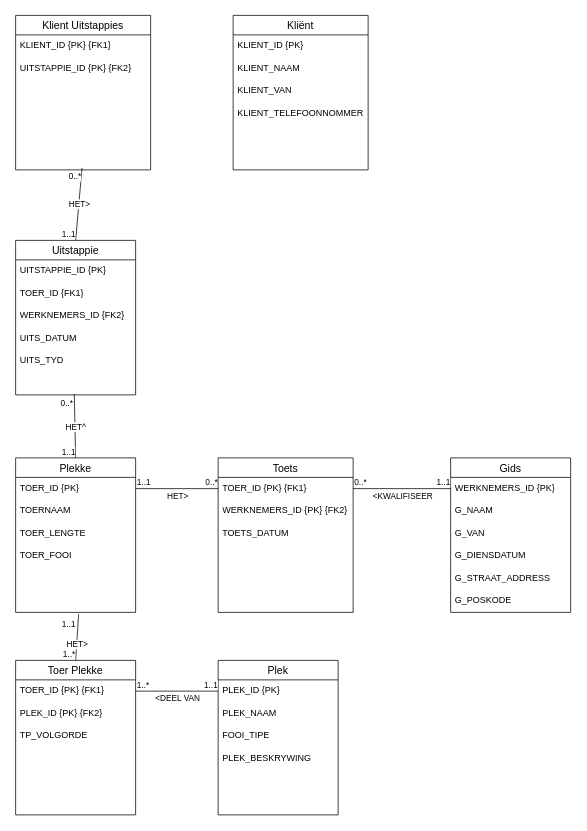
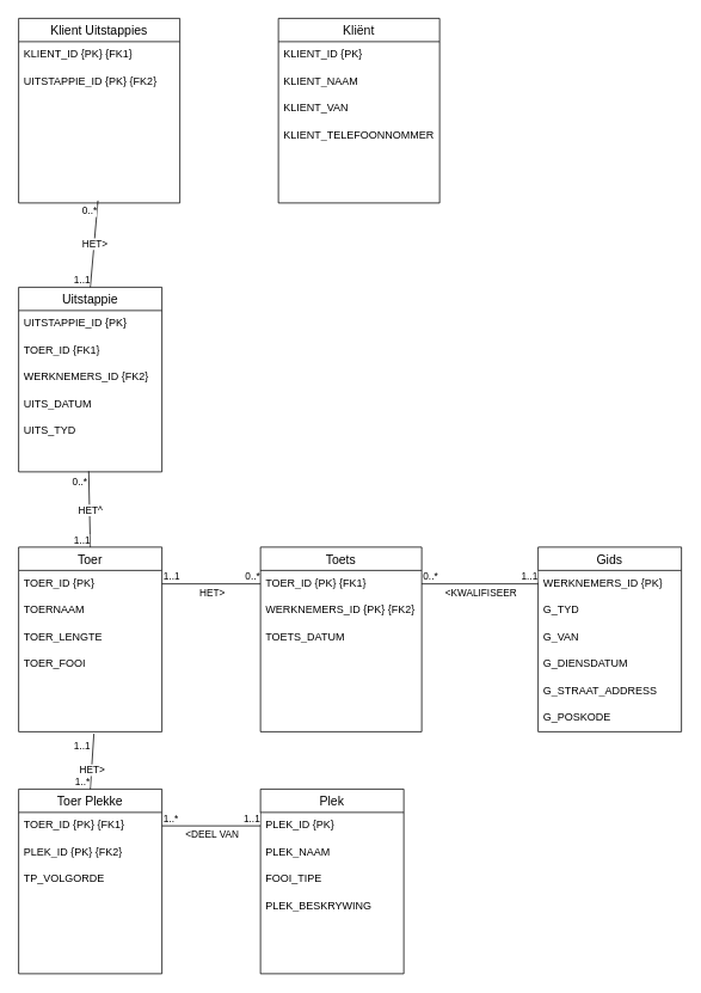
  <mxCell id="0" />
  <mxCell id="1" parent="0" />
  <mxCell id="2" value="" style="endArrow=none;html=1;rounded=0;startFill=0;exitX=1;exitY=0.5;exitDx=0;exitDy=0;entryX=0;entryY=0.5;entryDx=0;entryDy=0;" edge="1" parent="1" source="7" target="21"><mxGeometry relative="1" as="geometry"><mxPoint x="130" y="30" as="sourcePoint" /><mxPoint x="290" y="30" as="targetPoint" /></mxGeometry></mxCell>
  <mxCell id="3" value="HET&amp;gt;" style="edgeLabel;resizable=0;html=1;;align=center;verticalAlign=middle;" connectable="0" vertex="1" parent="2"><mxGeometry relative="1" as="geometry"><mxPoint y="9" as="offset" /></mxGeometry></mxCell>
  <mxCell id="4" value="1..1" style="edgeLabel;resizable=0;html=1;;align=left;verticalAlign=bottom;" connectable="0" vertex="1" parent="2"><mxGeometry x="-1" relative="1" as="geometry" /></mxCell>
  <mxCell id="5" value="0..*" style="edgeLabel;resizable=0;html=1;;align=right;verticalAlign=bottom;" connectable="0" vertex="1" parent="2"><mxGeometry x="1" relative="1" as="geometry" /></mxCell>
- <mxCell id="6" value="Plekke" style="swimlane;fontStyle=0;childLayout=stackLayout;horizontal=1;startSize=26;horizontalStack=0;resizeParent=1;resizeParentMax=0;resizeLast=0;collapsible=1;marginBottom=0;align=center;fontSize=14;" vertex="1" parent="1"><mxGeometry x="20" y="610" width="160" height="206" as="geometry" /></mxCell>
+ <mxCell id="6" value="Toer" style="swimlane;fontStyle=0;childLayout=stackLayout;horizontal=1;startSize=26;horizontalStack=0;resizeParent=1;resizeParentMax=0;resizeLast=0;collapsible=1;marginBottom=0;align=center;fontSize=14;" vertex="1" parent="1"><mxGeometry x="20" y="610" width="160" height="206" as="geometry" /></mxCell>
  <mxCell id="7" value="TOER_ID {PK}" style="text;strokeColor=none;fillColor=none;spacingLeft=4;spacingRight=4;overflow=hidden;rotatable=0;points=[[0,0.5],[1,0.5]];portConstraint=eastwest;fontSize=12;whiteSpace=wrap;html=1;" vertex="1" parent="6"><mxGeometry y="26" width="160" height="30" as="geometry" /></mxCell>
  <mxCell id="8" value="TOERNAAM" style="text;strokeColor=none;fillColor=none;spacingLeft=4;spacingRight=4;overflow=hidden;rotatable=0;points=[[0,0.5],[1,0.5]];portConstraint=eastwest;fontSize=12;whiteSpace=wrap;html=1;" vertex="1" parent="6"><mxGeometry y="56" width="160" height="30" as="geometry" /></mxCell>
  <mxCell id="9" value="TOER_LENGTE" style="text;strokeColor=none;fillColor=none;spacingLeft=4;spacingRight=4;overflow=hidden;rotatable=0;points=[[0,0.5],[1,0.5]];portConstraint=eastwest;fontSize=12;whiteSpace=wrap;html=1;" vertex="1" parent="6"><mxGeometry y="86" width="160" height="30" as="geometry" /></mxCell>
  <mxCell id="10" value="TOER_FOOI" style="text;strokeColor=none;fillColor=none;spacingLeft=4;spacingRight=4;overflow=hidden;rotatable=0;points=[[0,0.5],[1,0.5]];portConstraint=eastwest;fontSize=12;whiteSpace=wrap;html=1;" vertex="1" parent="6"><mxGeometry y="116" width="160" height="30" as="geometry" /></mxCell>
  <mxCell id="11" style="text;strokeColor=none;fillColor=none;spacingLeft=4;spacingRight=4;overflow=hidden;rotatable=0;points=[[0,0.5],[1,0.5]];portConstraint=eastwest;fontSize=12;whiteSpace=wrap;html=1;" vertex="1" parent="6"><mxGeometry y="146" width="160" height="30" as="geometry" /></mxCell>
  <mxCell id="12" style="text;strokeColor=none;fillColor=none;spacingLeft=4;spacingRight=4;overflow=hidden;rotatable=0;points=[[0,0.5],[1,0.5]];portConstraint=eastwest;fontSize=12;whiteSpace=wrap;html=1;" vertex="1" parent="6"><mxGeometry y="176" width="160" height="30" as="geometry" /></mxCell>
  <mxCell id="13" value="Gids" style="swimlane;fontStyle=0;childLayout=stackLayout;horizontal=1;startSize=26;horizontalStack=0;resizeParent=1;resizeParentMax=0;resizeLast=0;collapsible=1;marginBottom=0;align=center;fontSize=14;" vertex="1" parent="1"><mxGeometry x="600" y="610" width="160" height="206" as="geometry" /></mxCell>
  <mxCell id="14" value="WERKNEMERS_ID {PK}" style="text;strokeColor=none;fillColor=none;spacingLeft=4;spacingRight=4;overflow=hidden;rotatable=0;points=[[0,0.5],[1,0.5]];portConstraint=eastwest;fontSize=12;whiteSpace=wrap;html=1;" vertex="1" parent="13"><mxGeometry y="26" width="160" height="30" as="geometry" /></mxCell>
- <mxCell id="15" value="G_NAAM" style="text;strokeColor=none;fillColor=none;spacingLeft=4;spacingRight=4;overflow=hidden;rotatable=0;points=[[0,0.5],[1,0.5]];portConstraint=eastwest;fontSize=12;whiteSpace=wrap;html=1;" vertex="1" parent="13"><mxGeometry y="56" width="160" height="30" as="geometry" /></mxCell>
+ <mxCell id="15" value="G_TYD" style="text;strokeColor=none;fillColor=none;spacingLeft=4;spacingRight=4;overflow=hidden;rotatable=0;points=[[0,0.5],[1,0.5]];portConstraint=eastwest;fontSize=12;whiteSpace=wrap;html=1;" vertex="1" parent="13"><mxGeometry y="56" width="160" height="30" as="geometry" /></mxCell>
  <mxCell id="16" value="G_VAN" style="text;strokeColor=none;fillColor=none;spacingLeft=4;spacingRight=4;overflow=hidden;rotatable=0;points=[[0,0.5],[1,0.5]];portConstraint=eastwest;fontSize=12;whiteSpace=wrap;html=1;" vertex="1" parent="13"><mxGeometry y="86" width="160" height="30" as="geometry" /></mxCell>
  <mxCell id="17" value="G_DIENSDATUM" style="text;strokeColor=none;fillColor=none;spacingLeft=4;spacingRight=4;overflow=hidden;rotatable=0;points=[[0,0.5],[1,0.5]];portConstraint=eastwest;fontSize=12;whiteSpace=wrap;html=1;" vertex="1" parent="13"><mxGeometry y="116" width="160" height="30" as="geometry" /></mxCell>
  <mxCell id="18" value="G_STRAAT_ADDRESS" style="text;strokeColor=none;fillColor=none;spacingLeft=4;spacingRight=4;overflow=hidden;rotatable=0;points=[[0,0.5],[1,0.5]];portConstraint=eastwest;fontSize=12;whiteSpace=wrap;html=1;" vertex="1" parent="13"><mxGeometry y="146" width="160" height="30" as="geometry" /></mxCell>
  <mxCell id="19" value="G_POSKODE" style="text;strokeColor=none;fillColor=none;spacingLeft=4;spacingRight=4;overflow=hidden;rotatable=0;points=[[0,0.5],[1,0.5]];portConstraint=eastwest;fontSize=12;whiteSpace=wrap;html=1;" vertex="1" parent="13"><mxGeometry y="176" width="160" height="30" as="geometry" /></mxCell>
  <mxCell id="20" value="Toets" style="swimlane;fontStyle=0;childLayout=stackLayout;horizontal=1;startSize=26;horizontalStack=0;resizeParent=1;resizeParentMax=0;resizeLast=0;collapsible=1;marginBottom=0;align=center;fontSize=14;" vertex="1" parent="1"><mxGeometry x="290" y="610" width="180" height="206" as="geometry" /></mxCell>
  <mxCell id="21" value="TOER_ID {PK} {FK1}" style="text;strokeColor=none;fillColor=none;spacingLeft=4;spacingRight=4;overflow=hidden;rotatable=0;points=[[0,0.5],[1,0.5]];portConstraint=eastwest;fontSize=12;whiteSpace=wrap;html=1;" vertex="1" parent="20"><mxGeometry y="26" width="180" height="30" as="geometry" /></mxCell>
  <mxCell id="22" value="WERKNEMERS_ID {PK} {FK2}" style="text;strokeColor=none;fillColor=none;spacingLeft=4;spacingRight=4;overflow=hidden;rotatable=0;points=[[0,0.5],[1,0.5]];portConstraint=eastwest;fontSize=12;whiteSpace=wrap;html=1;" vertex="1" parent="20"><mxGeometry y="56" width="180" height="30" as="geometry" /></mxCell>
  <mxCell id="23" value="TOETS_DATUM" style="text;strokeColor=none;fillColor=none;spacingLeft=4;spacingRight=4;overflow=hidden;rotatable=0;points=[[0,0.5],[1,0.5]];portConstraint=eastwest;fontSize=12;whiteSpace=wrap;html=1;" vertex="1" parent="20"><mxGeometry y="86" width="180" height="30" as="geometry" /></mxCell>
  <mxCell id="24" value="&amp;nbsp;" style="text;strokeColor=none;fillColor=none;spacingLeft=4;spacingRight=4;overflow=hidden;rotatable=0;points=[[0,0.5],[1,0.5]];portConstraint=eastwest;fontSize=12;whiteSpace=wrap;html=1;" vertex="1" parent="20"><mxGeometry y="116" width="180" height="30" as="geometry" /></mxCell>
  <mxCell id="25" style="text;strokeColor=none;fillColor=none;spacingLeft=4;spacingRight=4;overflow=hidden;rotatable=0;points=[[0,0.5],[1,0.5]];portConstraint=eastwest;fontSize=12;whiteSpace=wrap;html=1;" vertex="1" parent="20"><mxGeometry y="146" width="180" height="30" as="geometry" /></mxCell>
  <mxCell id="26" style="text;strokeColor=none;fillColor=none;spacingLeft=4;spacingRight=4;overflow=hidden;rotatable=0;points=[[0,0.5],[1,0.5]];portConstraint=eastwest;fontSize=12;whiteSpace=wrap;html=1;" vertex="1" parent="20"><mxGeometry y="176" width="180" height="30" as="geometry" /></mxCell>
  <mxCell id="27" value="" style="endArrow=none;html=1;rounded=0;startFill=0;exitX=1;exitY=0.5;exitDx=0;exitDy=0;entryX=0;entryY=0.5;entryDx=0;entryDy=0;" edge="1" parent="1" source="21" target="14"><mxGeometry relative="1" as="geometry"><mxPoint x="460" y="111" as="sourcePoint" /><mxPoint x="560" y="111" as="targetPoint" /></mxGeometry></mxCell>
  <mxCell id="28" value="&amp;lt;KWALIFISEER" style="edgeLabel;resizable=0;html=1;;align=center;verticalAlign=middle;" connectable="0" vertex="1" parent="27"><mxGeometry relative="1" as="geometry"><mxPoint y="9" as="offset" /></mxGeometry></mxCell>
  <mxCell id="29" value="0..*" style="edgeLabel;resizable=0;html=1;;align=left;verticalAlign=bottom;" connectable="0" vertex="1" parent="27"><mxGeometry x="-1" relative="1" as="geometry" /></mxCell>
  <mxCell id="30" value="1..1" style="edgeLabel;resizable=0;html=1;;align=right;verticalAlign=bottom;" connectable="0" vertex="1" parent="27"><mxGeometry x="1" relative="1" as="geometry" /></mxCell>
  <mxCell id="31" value="Toer Plekke" style="swimlane;fontStyle=0;childLayout=stackLayout;horizontal=1;startSize=26;horizontalStack=0;resizeParent=1;resizeParentMax=0;resizeLast=0;collapsible=1;marginBottom=0;align=center;fontSize=14;" vertex="1" parent="1"><mxGeometry x="20" y="880" width="160" height="206" as="geometry" /></mxCell>
  <mxCell id="32" value="TOER_ID {PK} {FK1}" style="text;strokeColor=none;fillColor=none;spacingLeft=4;spacingRight=4;overflow=hidden;rotatable=0;points=[[0,0.5],[1,0.5]];portConstraint=eastwest;fontSize=12;whiteSpace=wrap;html=1;" vertex="1" parent="31"><mxGeometry y="26" width="160" height="30" as="geometry" /></mxCell>
  <mxCell id="33" value="PLEK_ID {PK} {FK2}" style="text;strokeColor=none;fillColor=none;spacingLeft=4;spacingRight=4;overflow=hidden;rotatable=0;points=[[0,0.5],[1,0.5]];portConstraint=eastwest;fontSize=12;whiteSpace=wrap;html=1;" vertex="1" parent="31"><mxGeometry y="56" width="160" height="30" as="geometry" /></mxCell>
  <mxCell id="34" value="TP_VOLGORDE" style="text;strokeColor=none;fillColor=none;spacingLeft=4;spacingRight=4;overflow=hidden;rotatable=0;points=[[0,0.5],[1,0.5]];portConstraint=eastwest;fontSize=12;whiteSpace=wrap;html=1;" vertex="1" parent="31"><mxGeometry y="86" width="160" height="30" as="geometry" /></mxCell>
  <mxCell id="35" value="&amp;nbsp;" style="text;strokeColor=none;fillColor=none;spacingLeft=4;spacingRight=4;overflow=hidden;rotatable=0;points=[[0,0.5],[1,0.5]];portConstraint=eastwest;fontSize=12;whiteSpace=wrap;html=1;" vertex="1" parent="31"><mxGeometry y="116" width="160" height="30" as="geometry" /></mxCell>
  <mxCell id="36" style="text;strokeColor=none;fillColor=none;spacingLeft=4;spacingRight=4;overflow=hidden;rotatable=0;points=[[0,0.5],[1,0.5]];portConstraint=eastwest;fontSize=12;whiteSpace=wrap;html=1;" vertex="1" parent="31"><mxGeometry y="146" width="160" height="30" as="geometry" /></mxCell>
  <mxCell id="37" style="text;strokeColor=none;fillColor=none;spacingLeft=4;spacingRight=4;overflow=hidden;rotatable=0;points=[[0,0.5],[1,0.5]];portConstraint=eastwest;fontSize=12;whiteSpace=wrap;html=1;" vertex="1" parent="31"><mxGeometry y="176" width="160" height="30" as="geometry" /></mxCell>
  <mxCell id="38" value="Plek" style="swimlane;fontStyle=0;childLayout=stackLayout;horizontal=1;startSize=26;horizontalStack=0;resizeParent=1;resizeParentMax=0;resizeLast=0;collapsible=1;marginBottom=0;align=center;fontSize=14;" vertex="1" parent="1"><mxGeometry x="290" y="880" width="160" height="206" as="geometry" /></mxCell>
  <mxCell id="39" value="PLEK_ID {PK}" style="text;strokeColor=none;fillColor=none;spacingLeft=4;spacingRight=4;overflow=hidden;rotatable=0;points=[[0,0.5],[1,0.5]];portConstraint=eastwest;fontSize=12;whiteSpace=wrap;html=1;" vertex="1" parent="38"><mxGeometry y="26" width="160" height="30" as="geometry" /></mxCell>
  <mxCell id="40" value="PLEK_NAAM" style="text;strokeColor=none;fillColor=none;spacingLeft=4;spacingRight=4;overflow=hidden;rotatable=0;points=[[0,0.5],[1,0.5]];portConstraint=eastwest;fontSize=12;whiteSpace=wrap;html=1;" vertex="1" parent="38"><mxGeometry y="56" width="160" height="30" as="geometry" /></mxCell>
  <mxCell id="41" value="FOOI_TIPE" style="text;strokeColor=none;fillColor=none;spacingLeft=4;spacingRight=4;overflow=hidden;rotatable=0;points=[[0,0.5],[1,0.5]];portConstraint=eastwest;fontSize=12;whiteSpace=wrap;html=1;" vertex="1" parent="38"><mxGeometry y="86" width="160" height="30" as="geometry" /></mxCell>
  <mxCell id="42" value="PLEK_BESKRYWING" style="text;strokeColor=none;fillColor=none;spacingLeft=4;spacingRight=4;overflow=hidden;rotatable=0;points=[[0,0.5],[1,0.5]];portConstraint=eastwest;fontSize=12;whiteSpace=wrap;html=1;" vertex="1" parent="38"><mxGeometry y="116" width="160" height="30" as="geometry" /></mxCell>
  <mxCell id="43" style="text;strokeColor=none;fillColor=none;spacingLeft=4;spacingRight=4;overflow=hidden;rotatable=0;points=[[0,0.5],[1,0.5]];portConstraint=eastwest;fontSize=12;whiteSpace=wrap;html=1;" vertex="1" parent="38"><mxGeometry y="146" width="160" height="30" as="geometry" /></mxCell>
  <mxCell id="44" style="text;strokeColor=none;fillColor=none;spacingLeft=4;spacingRight=4;overflow=hidden;rotatable=0;points=[[0,0.5],[1,0.5]];portConstraint=eastwest;fontSize=12;whiteSpace=wrap;html=1;" vertex="1" parent="38"><mxGeometry y="176" width="160" height="30" as="geometry" /></mxCell>
  <mxCell id="45" value="" style="endArrow=none;html=1;rounded=0;startFill=0;exitX=0.525;exitY=1.075;exitDx=0;exitDy=0;entryX=0.5;entryY=0;entryDx=0;entryDy=0;exitPerimeter=0;" edge="1" parent="1" source="12" target="31"><mxGeometry relative="1" as="geometry"><mxPoint x="200" y="330" as="sourcePoint" /><mxPoint x="300" y="330" as="targetPoint" /></mxGeometry></mxCell>
  <mxCell id="46" value="HET&amp;gt;" style="edgeLabel;resizable=0;html=1;;align=center;verticalAlign=middle;" connectable="0" vertex="1" parent="45"><mxGeometry relative="1" as="geometry"><mxPoint y="9" as="offset" /></mxGeometry></mxCell>
  <mxCell id="47" value="1..1" style="edgeLabel;resizable=0;html=1;;align=left;verticalAlign=bottom;" connectable="0" vertex="1" parent="45"><mxGeometry x="-1" relative="1" as="geometry"><mxPoint x="-24" y="22" as="offset" /></mxGeometry></mxCell>
  <mxCell id="48" value="1..*" style="edgeLabel;resizable=0;html=1;;align=right;verticalAlign=bottom;" connectable="0" vertex="1" parent="45"><mxGeometry x="1" relative="1" as="geometry" /></mxCell>
  <mxCell id="49" value="" style="endArrow=none;html=1;rounded=0;startFill=0;exitX=1;exitY=0.5;exitDx=0;exitDy=0;entryX=0;entryY=0.5;entryDx=0;entryDy=0;" edge="1" parent="1" source="32" target="39"><mxGeometry relative="1" as="geometry"><mxPoint x="200" y="131" as="sourcePoint" /><mxPoint x="300" y="131" as="targetPoint" /></mxGeometry></mxCell>
  <mxCell id="50" value="&amp;lt;DEEL VAN" style="edgeLabel;resizable=0;html=1;;align=center;verticalAlign=middle;" connectable="0" vertex="1" parent="49"><mxGeometry relative="1" as="geometry"><mxPoint y="9" as="offset" /></mxGeometry></mxCell>
  <mxCell id="51" value="1..*" style="edgeLabel;resizable=0;html=1;;align=left;verticalAlign=bottom;" connectable="0" vertex="1" parent="49"><mxGeometry x="-1" relative="1" as="geometry" /></mxCell>
  <mxCell id="52" value="1..1" style="edgeLabel;resizable=0;html=1;;align=right;verticalAlign=bottom;" connectable="0" vertex="1" parent="49"><mxGeometry x="1" relative="1" as="geometry" /></mxCell>
  <mxCell id="53" value="Uitstappie" style="swimlane;fontStyle=0;childLayout=stackLayout;horizontal=1;startSize=26;horizontalStack=0;resizeParent=1;resizeParentMax=0;resizeLast=0;collapsible=1;marginBottom=0;align=center;fontSize=14;" vertex="1" parent="1"><mxGeometry x="20" y="320" width="160" height="206" as="geometry" /></mxCell>
  <mxCell id="54" value="UITSTAPPIE_ID {PK}" style="text;strokeColor=none;fillColor=none;spacingLeft=4;spacingRight=4;overflow=hidden;rotatable=0;points=[[0,0.5],[1,0.5]];portConstraint=eastwest;fontSize=12;whiteSpace=wrap;html=1;" vertex="1" parent="53"><mxGeometry y="26" width="160" height="30" as="geometry" /></mxCell>
  <mxCell id="55" value="TOER_ID {FK1}" style="text;strokeColor=none;fillColor=none;spacingLeft=4;spacingRight=4;overflow=hidden;rotatable=0;points=[[0,0.5],[1,0.5]];portConstraint=eastwest;fontSize=12;whiteSpace=wrap;html=1;" vertex="1" parent="53"><mxGeometry y="56" width="160" height="30" as="geometry" /></mxCell>
  <mxCell id="56" value="WERKNEMERS_ID {FK2}" style="text;strokeColor=none;fillColor=none;spacingLeft=4;spacingRight=4;overflow=hidden;rotatable=0;points=[[0,0.5],[1,0.5]];portConstraint=eastwest;fontSize=12;whiteSpace=wrap;html=1;" vertex="1" parent="53"><mxGeometry y="86" width="160" height="30" as="geometry" /></mxCell>
  <mxCell id="57" value="UITS_DATUM" style="text;strokeColor=none;fillColor=none;spacingLeft=4;spacingRight=4;overflow=hidden;rotatable=0;points=[[0,0.5],[1,0.5]];portConstraint=eastwest;fontSize=12;whiteSpace=wrap;html=1;" vertex="1" parent="53"><mxGeometry y="116" width="160" height="30" as="geometry" /></mxCell>
  <mxCell id="58" value="UITS_TYD" style="text;strokeColor=none;fillColor=none;spacingLeft=4;spacingRight=4;overflow=hidden;rotatable=0;points=[[0,0.5],[1,0.5]];portConstraint=eastwest;fontSize=12;whiteSpace=wrap;html=1;" vertex="1" parent="53"><mxGeometry y="146" width="160" height="30" as="geometry" /></mxCell>
  <mxCell id="59" style="text;strokeColor=none;fillColor=none;spacingLeft=4;spacingRight=4;overflow=hidden;rotatable=0;points=[[0,0.5],[1,0.5]];portConstraint=eastwest;fontSize=12;whiteSpace=wrap;html=1;" vertex="1" parent="53"><mxGeometry y="176" width="160" height="30" as="geometry" /></mxCell>
  <mxCell id="60" value="Kliënt" style="swimlane;fontStyle=0;childLayout=stackLayout;horizontal=1;startSize=26;horizontalStack=0;resizeParent=1;resizeParentMax=0;resizeLast=0;collapsible=1;marginBottom=0;align=center;fontSize=14;" vertex="1" parent="1"><mxGeometry x="310" y="20" width="180" height="206" as="geometry" /></mxCell>
  <mxCell id="61" value="KLIENT_ID {PK}" style="text;strokeColor=none;fillColor=none;spacingLeft=4;spacingRight=4;overflow=hidden;rotatable=0;points=[[0,0.5],[1,0.5]];portConstraint=eastwest;fontSize=12;whiteSpace=wrap;html=1;" vertex="1" parent="60"><mxGeometry y="26" width="180" height="30" as="geometry" /></mxCell>
  <mxCell id="62" value="KLIENT_NAAM" style="text;strokeColor=none;fillColor=none;spacingLeft=4;spacingRight=4;overflow=hidden;rotatable=0;points=[[0,0.5],[1,0.5]];portConstraint=eastwest;fontSize=12;whiteSpace=wrap;html=1;" vertex="1" parent="60"><mxGeometry y="56" width="180" height="30" as="geometry" /></mxCell>
  <mxCell id="63" value="KLIENT_VAN" style="text;strokeColor=none;fillColor=none;spacingLeft=4;spacingRight=4;overflow=hidden;rotatable=0;points=[[0,0.5],[1,0.5]];portConstraint=eastwest;fontSize=12;whiteSpace=wrap;html=1;" vertex="1" parent="60"><mxGeometry y="86" width="180" height="30" as="geometry" /></mxCell>
  <mxCell id="64" value="KLIENT_TELEFOONNOMMER" style="text;strokeColor=none;fillColor=none;spacingLeft=4;spacingRight=4;overflow=hidden;rotatable=0;points=[[0,0.5],[1,0.5]];portConstraint=eastwest;fontSize=12;whiteSpace=wrap;html=1;" vertex="1" parent="60"><mxGeometry y="116" width="180" height="30" as="geometry" /></mxCell>
  <mxCell id="65" style="text;strokeColor=none;fillColor=none;spacingLeft=4;spacingRight=4;overflow=hidden;rotatable=0;points=[[0,0.5],[1,0.5]];portConstraint=eastwest;fontSize=12;whiteSpace=wrap;html=1;" vertex="1" parent="60"><mxGeometry y="146" width="180" height="30" as="geometry" /></mxCell>
  <mxCell id="66" style="text;strokeColor=none;fillColor=none;spacingLeft=4;spacingRight=4;overflow=hidden;rotatable=0;points=[[0,0.5],[1,0.5]];portConstraint=eastwest;fontSize=12;whiteSpace=wrap;html=1;" vertex="1" parent="60"><mxGeometry y="176" width="180" height="30" as="geometry" /></mxCell>
  <mxCell id="67" value="" style="endArrow=none;html=1;rounded=0;startFill=0;exitX=0.5;exitY=0;exitDx=0;exitDy=0;entryX=0.489;entryY=0.976;entryDx=0;entryDy=0;entryPerimeter=0;" edge="1" parent="1" source="6" target="59"><mxGeometry relative="1" as="geometry"><mxPoint x="190" y="661" as="sourcePoint" /><mxPoint x="300" y="661" as="targetPoint" /></mxGeometry></mxCell>
  <mxCell id="68" value="HET^" style="edgeLabel;resizable=0;html=1;;align=center;verticalAlign=middle;" connectable="0" vertex="1" parent="67"><mxGeometry relative="1" as="geometry"><mxPoint as="offset" /></mxGeometry></mxCell>
  <mxCell id="69" value="1..1" style="edgeLabel;resizable=0;html=1;;align=left;verticalAlign=bottom;" connectable="0" vertex="1" parent="67"><mxGeometry x="-1" relative="1" as="geometry"><mxPoint x="-20" as="offset" /></mxGeometry></mxCell>
  <mxCell id="70" value="0..*" style="edgeLabel;resizable=0;html=1;;align=right;verticalAlign=bottom;" connectable="0" vertex="1" parent="67"><mxGeometry x="1" relative="1" as="geometry"><mxPoint x="-1" y="20" as="offset" /></mxGeometry></mxCell>
  <mxCell id="71" value="Klient Uitstappies" style="swimlane;fontStyle=0;childLayout=stackLayout;horizontal=1;startSize=26;horizontalStack=0;resizeParent=1;resizeParentMax=0;resizeLast=0;collapsible=1;marginBottom=0;align=center;fontSize=14;" vertex="1" parent="1"><mxGeometry x="20" y="20" width="180" height="206" as="geometry" /></mxCell>
  <mxCell id="72" value="KLIENT_ID {PK} {FK1}" style="text;strokeColor=none;fillColor=none;spacingLeft=4;spacingRight=4;overflow=hidden;rotatable=0;points=[[0,0.5],[1,0.5]];portConstraint=eastwest;fontSize=12;whiteSpace=wrap;html=1;" vertex="1" parent="71"><mxGeometry y="26" width="180" height="30" as="geometry" /></mxCell>
  <mxCell id="73" value="UITSTAPPIE_ID {PK} {FK2}" style="text;strokeColor=none;fillColor=none;spacingLeft=4;spacingRight=4;overflow=hidden;rotatable=0;points=[[0,0.5],[1,0.5]];portConstraint=eastwest;fontSize=12;whiteSpace=wrap;html=1;" vertex="1" parent="71"><mxGeometry y="56" width="180" height="30" as="geometry" /></mxCell>
  <mxCell id="74" value="&amp;nbsp;" style="text;strokeColor=none;fillColor=none;spacingLeft=4;spacingRight=4;overflow=hidden;rotatable=0;points=[[0,0.5],[1,0.5]];portConstraint=eastwest;fontSize=12;whiteSpace=wrap;html=1;" vertex="1" parent="71"><mxGeometry y="86" width="180" height="30" as="geometry" /></mxCell>
  <mxCell id="75" value="&amp;nbsp;" style="text;strokeColor=none;fillColor=none;spacingLeft=4;spacingRight=4;overflow=hidden;rotatable=0;points=[[0,0.5],[1,0.5]];portConstraint=eastwest;fontSize=12;whiteSpace=wrap;html=1;" vertex="1" parent="71"><mxGeometry y="116" width="180" height="30" as="geometry" /></mxCell>
  <mxCell id="76" style="text;strokeColor=none;fillColor=none;spacingLeft=4;spacingRight=4;overflow=hidden;rotatable=0;points=[[0,0.5],[1,0.5]];portConstraint=eastwest;fontSize=12;whiteSpace=wrap;html=1;" vertex="1" parent="71"><mxGeometry y="146" width="180" height="30" as="geometry" /></mxCell>
  <mxCell id="77" style="text;strokeColor=none;fillColor=none;spacingLeft=4;spacingRight=4;overflow=hidden;rotatable=0;points=[[0,0.5],[1,0.5]];portConstraint=eastwest;fontSize=12;whiteSpace=wrap;html=1;" vertex="1" parent="71"><mxGeometry y="176" width="180" height="30" as="geometry" /></mxCell>
  <mxCell id="78" value="" style="endArrow=none;html=1;rounded=0;startFill=0;exitX=0.5;exitY=0;exitDx=0;exitDy=0;entryX=0.492;entryY=0.909;entryDx=0;entryDy=0;entryPerimeter=0;" edge="1" parent="1" source="53" target="77"><mxGeometry relative="1" as="geometry"><mxPoint x="110" y="620" as="sourcePoint" /><mxPoint x="108" y="535" as="targetPoint" /></mxGeometry></mxCell>
  <mxCell id="79" value="HET&amp;gt;" style="edgeLabel;resizable=0;html=1;;align=center;verticalAlign=middle;" connectable="0" vertex="1" parent="78"><mxGeometry relative="1" as="geometry"><mxPoint as="offset" /></mxGeometry></mxCell>
  <mxCell id="80" value="1..1" style="edgeLabel;resizable=0;html=1;;align=left;verticalAlign=bottom;" connectable="0" vertex="1" parent="78"><mxGeometry x="-1" relative="1" as="geometry"><mxPoint x="-20" as="offset" /></mxGeometry></mxCell>
  <mxCell id="81" value="0..*" style="edgeLabel;resizable=0;html=1;;align=right;verticalAlign=bottom;" connectable="0" vertex="1" parent="78"><mxGeometry x="1" relative="1" as="geometry"><mxPoint x="-1" y="20" as="offset" /></mxGeometry></mxCell>
